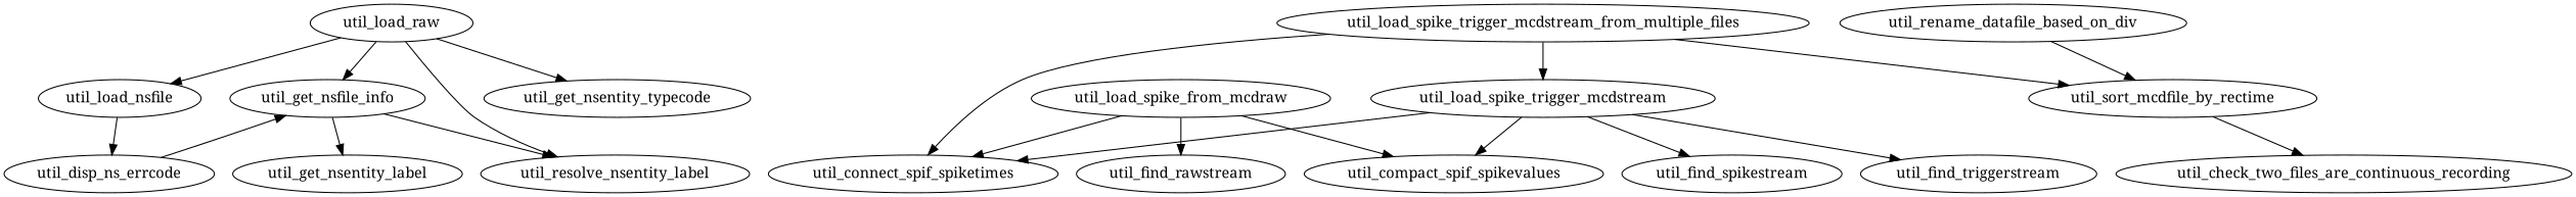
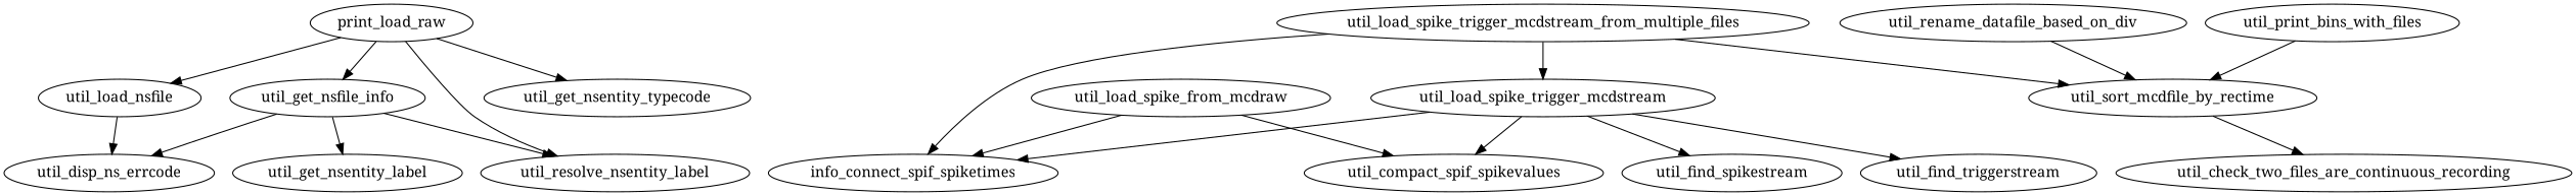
  digraph {
    fontname="Noto Serif"
    node [fontname="Noto Serif"]
    edge [fontname="Noto Serif"]
    util_get_nsfile_info
    util_disp_ns_errcode
    n3 [label=util_get_nsentity_label]
    util_resolve_nsentity_label
    util_load_nsfile
-   util_load_raw
+   util_load_raw [label=print_load_raw]
    util_get_nsentity_typecode
    util_load_spike_from_mcdraw
    util_compact_spif_spikevalues
-   util_connect_spif_spiketimes
-   util_find_rawstream
+   util_connect_spif_spiketimes [label=info_connect_spif_spiketimes]
    util_load_spike_trigger_mcdstream
    util_find_spikestream
    util_find_triggerstream
    util_load_spike_trigger_mcdstream_from_multiple_files
    util_sort_mcdfile_by_rectime
    util_check_two_files_are_continuous_recording
+   util_print_bins_with_files
    util_rename_datafile_based_on_div
-   util_disp_ns_errcode -> util_get_nsfile_info
+   util_get_nsfile_info -> util_disp_ns_errcode
    util_get_nsfile_info -> n3
    util_get_nsfile_info -> util_resolve_nsentity_label
    util_load_nsfile -> util_disp_ns_errcode
    util_load_raw -> util_get_nsfile_info
    util_load_raw -> util_resolve_nsentity_label
    util_load_raw -> util_load_nsfile
    util_load_raw -> util_get_nsentity_typecode
    util_load_spike_from_mcdraw -> util_compact_spif_spikevalues
    util_load_spike_from_mcdraw -> util_connect_spif_spiketimes
-   util_load_spike_from_mcdraw -> util_find_rawstream
    util_load_spike_trigger_mcdstream -> util_compact_spif_spikevalues
    util_load_spike_trigger_mcdstream -> util_connect_spif_spiketimes
    util_load_spike_trigger_mcdstream -> util_find_spikestream
    util_load_spike_trigger_mcdstream -> util_find_triggerstream
    util_load_spike_trigger_mcdstream_from_multiple_files -> util_connect_spif_spiketimes
    util_load_spike_trigger_mcdstream_from_multiple_files -> util_load_spike_trigger_mcdstream
    util_load_spike_trigger_mcdstream_from_multiple_files -> util_sort_mcdfile_by_rectime
    util_sort_mcdfile_by_rectime -> util_check_two_files_are_continuous_recording
+   util_print_bins_with_files -> util_sort_mcdfile_by_rectime
    util_rename_datafile_based_on_div -> util_sort_mcdfile_by_rectime
  }
